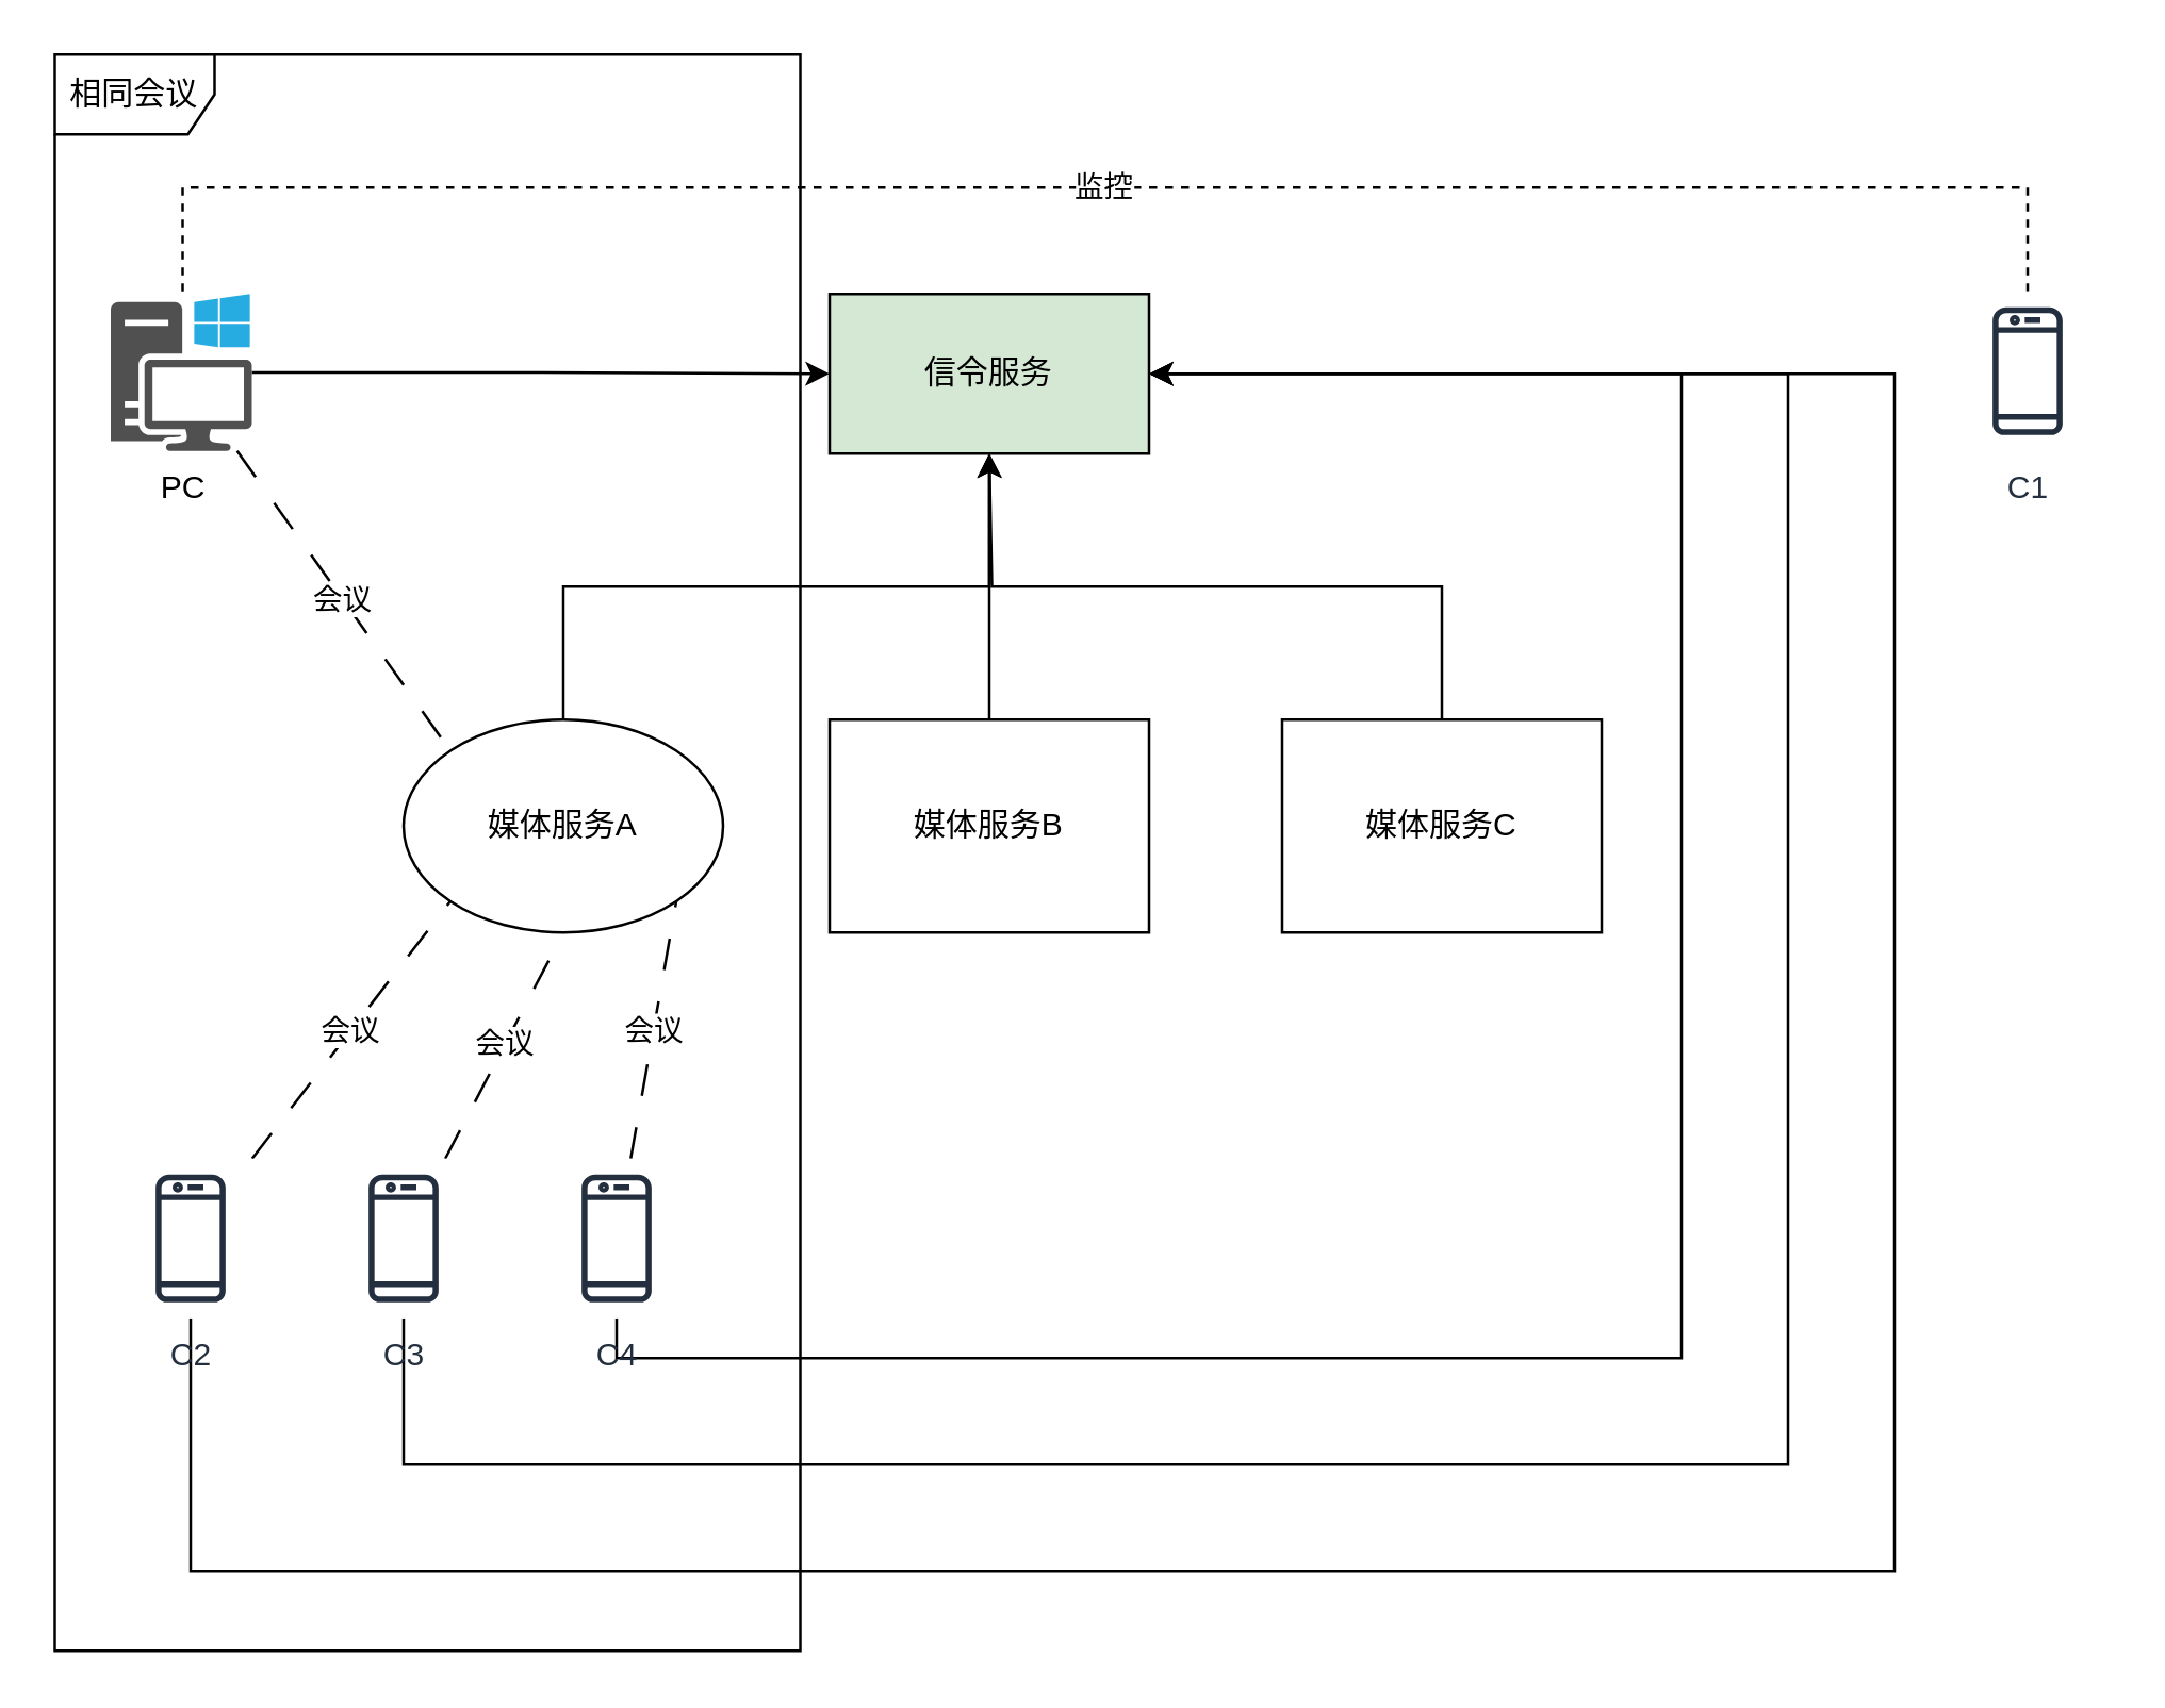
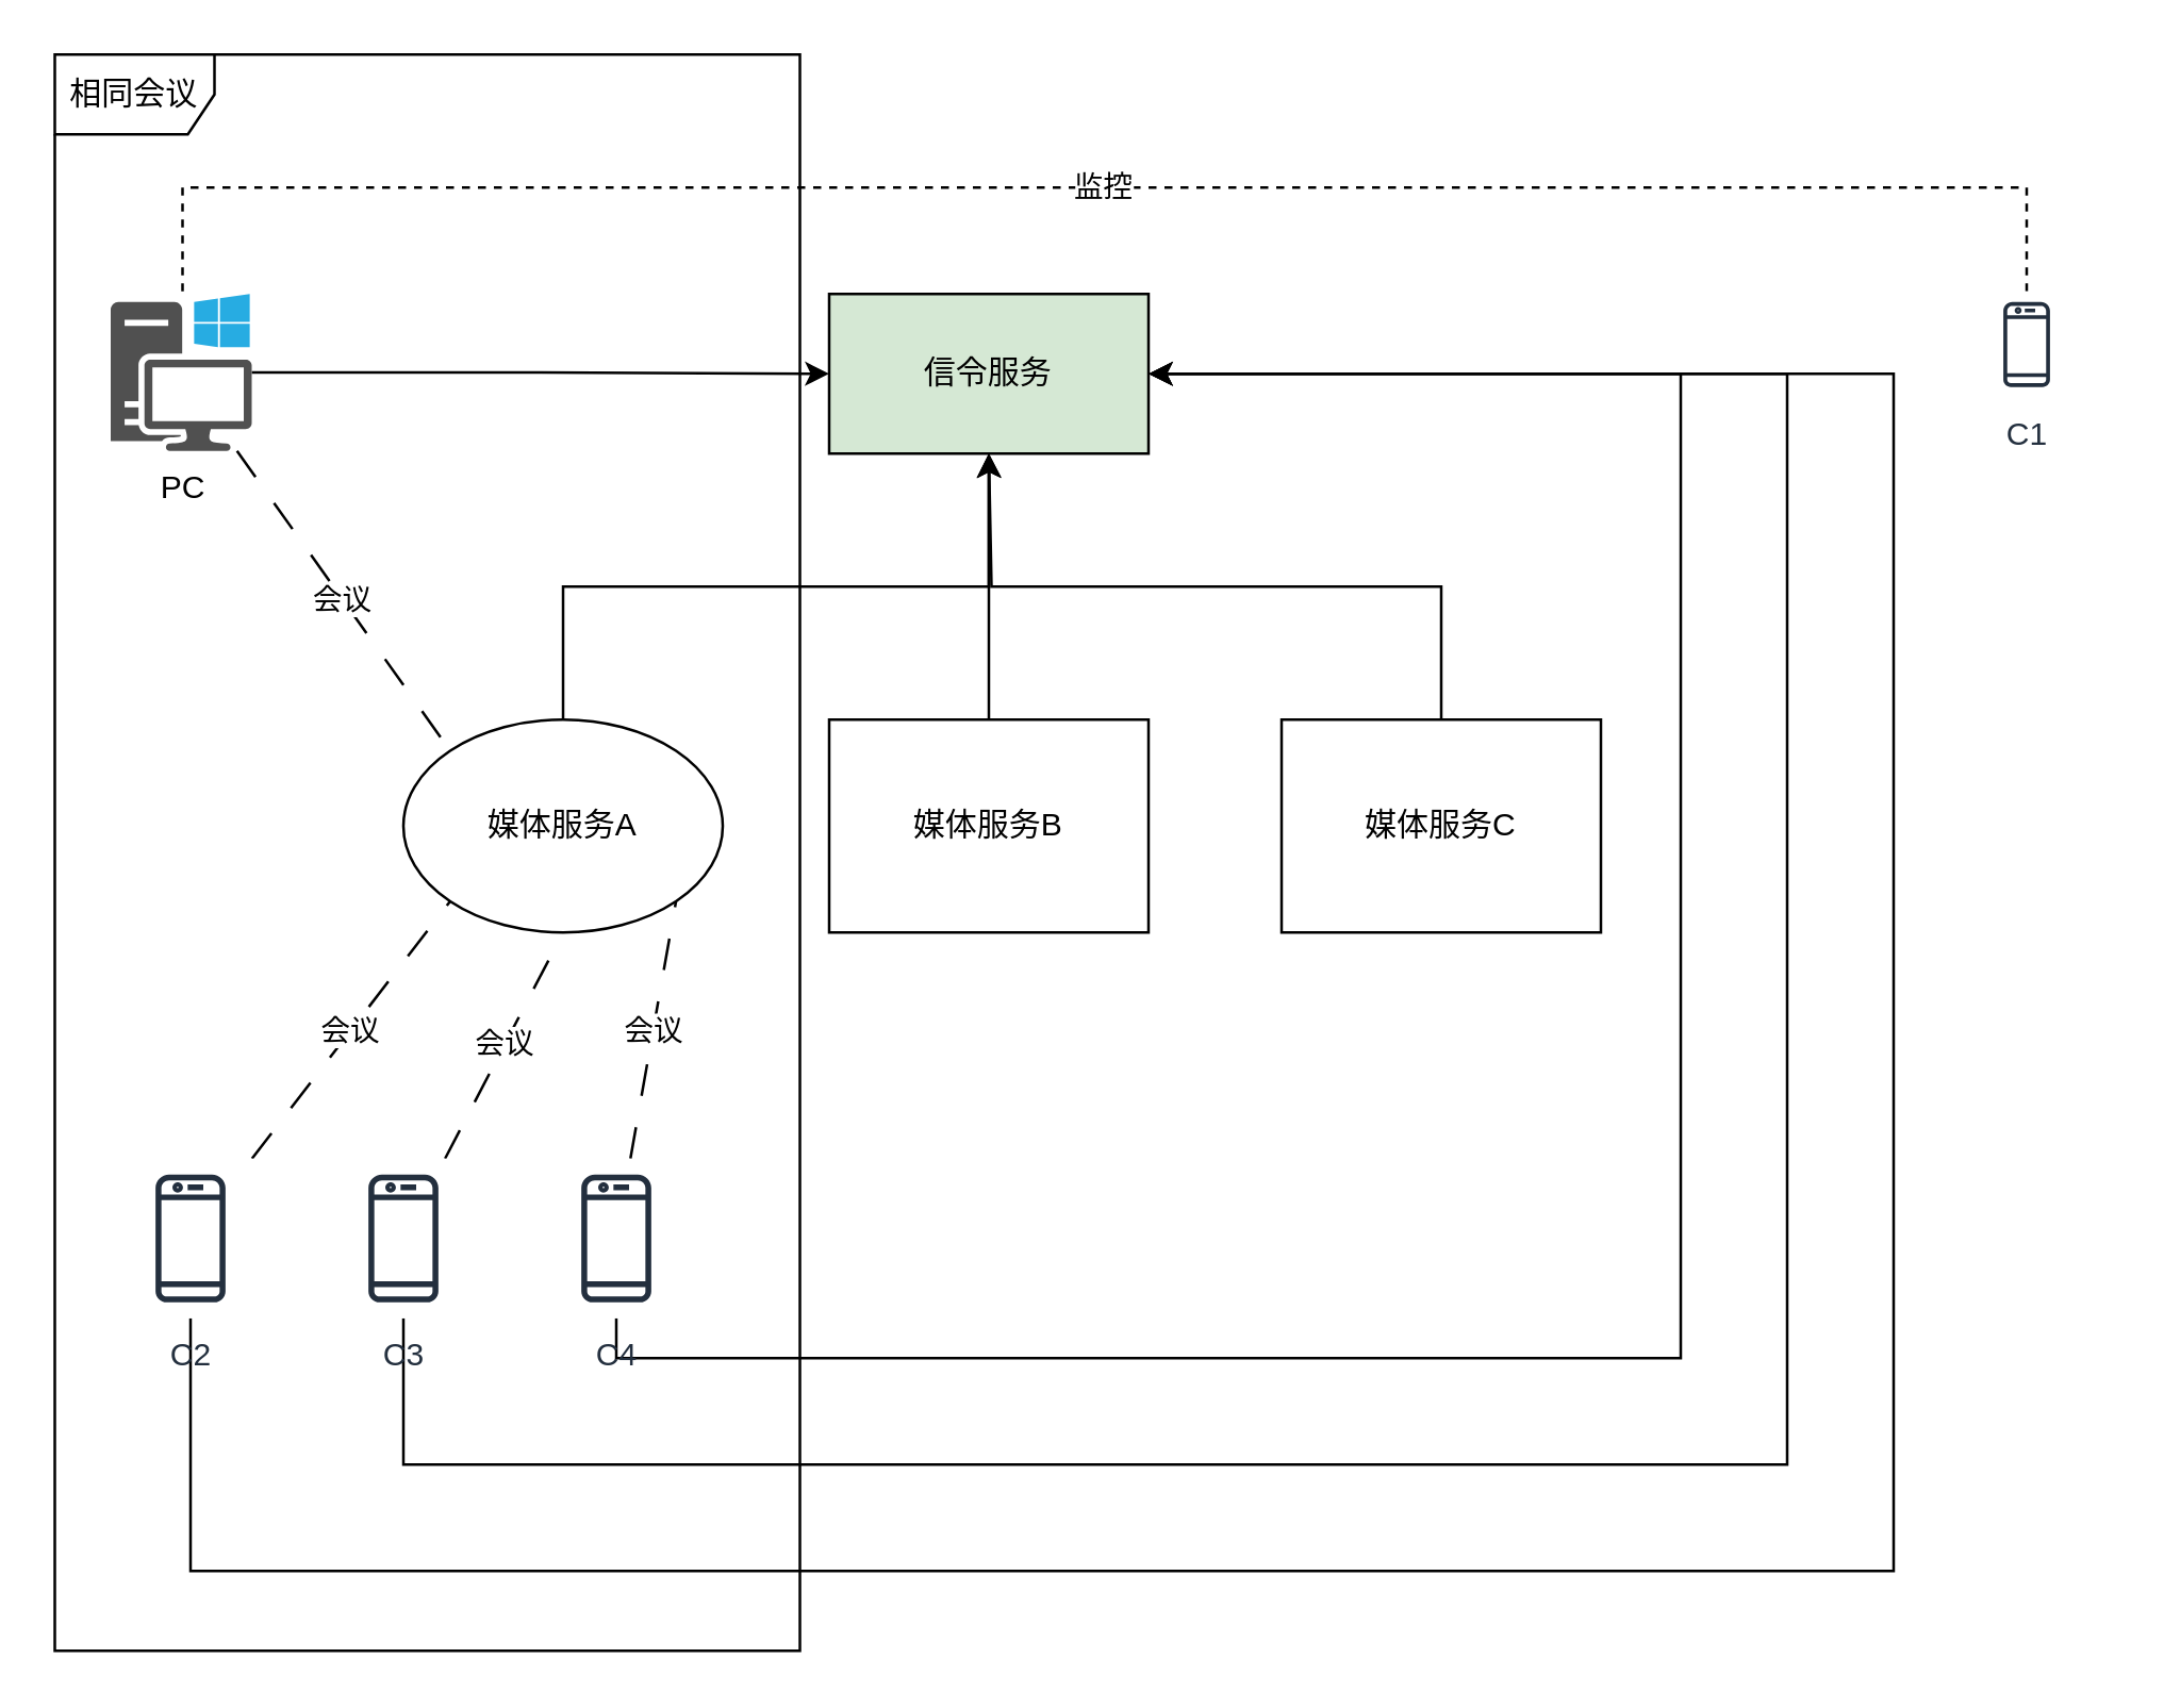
  <mxCell id="0" />
  <mxCell id="1" parent="0" />
  <mxCell id="2" value="信令服务" style="rounded=0;whiteSpace=wrap;html=1;fillColor=#d5e8d4;" parent="1" vertex="1"><mxGeometry x="311" y="110" width="120" height="60" as="geometry" /></mxCell>
  <mxCell id="3" style="edgeStyle=orthogonalEdgeStyle;rounded=0;orthogonalLoop=1;jettySize=auto;html=1;exitX=0.5;exitY=0;exitDx=0;exitDy=0;entryX=0.5;entryY=1;entryDx=0;entryDy=0;" parent="1" source="4" target="2" edge="1"><mxGeometry relative="1" as="geometry" /></mxCell>
  <mxCell id="4" value="媒体服务A" style="ellipse;whiteSpace=wrap;html=1;" parent="1" vertex="1"><mxGeometry x="151" y="270" width="120" height="80" as="geometry" /></mxCell>
  <mxCell id="5" style="edgeStyle=orthogonalEdgeStyle;rounded=0;orthogonalLoop=1;jettySize=auto;html=1;exitX=0.5;exitY=0;exitDx=0;exitDy=0;" parent="1" source="6" edge="1"><mxGeometry relative="1" as="geometry"><mxPoint x="371" y="170" as="targetPoint" /></mxGeometry></mxCell>
  <mxCell id="6" value="媒体服务B" style="whiteSpace=wrap;html=1;rounded=0;" parent="1" vertex="1"><mxGeometry x="311" y="270" width="120" height="80" as="geometry" /></mxCell>
  <mxCell id="7" style="edgeStyle=orthogonalEdgeStyle;rounded=0;orthogonalLoop=1;jettySize=auto;html=1;exitX=0.5;exitY=0;exitDx=0;exitDy=0;" parent="1" source="8" edge="1"><mxGeometry relative="1" as="geometry"><mxPoint x="371" y="170" as="targetPoint" /><Array as="points"><mxPoint x="541" y="220" /><mxPoint x="372" y="220" /></Array></mxGeometry></mxCell>
  <mxCell id="8" value="媒体服务C" style="whiteSpace=wrap;html=1;rounded=0;" parent="1" vertex="1"><mxGeometry x="481" y="270" width="120" height="80" as="geometry" /></mxCell>
  <mxCell id="9" value="监控" style="edgeStyle=orthogonalEdgeStyle;rounded=0;orthogonalLoop=1;jettySize=auto;html=1;dashed=1;endArrow=none;endFill=0;" parent="1" source="10" target="13" edge="1"><mxGeometry relative="1" as="geometry"><Array as="points"><mxPoint x="761" y="70" /><mxPoint x="68" y="70" /></Array></mxGeometry></mxCell>
- <mxCell id="10" value="C1" style="sketch=0;outlineConnect=0;fontColor=#232F3E;gradientColor=none;strokeColor=#232F3E;fillColor=#ffffff;dashed=0;verticalLabelPosition=bottom;verticalAlign=top;align=center;html=1;fontSize=12;fontStyle=0;aspect=fixed;shape=mxgraph.aws4.resourceIcon;resIcon=mxgraph.aws4.mobile_client;" parent="1" vertex="1"><mxGeometry x="731" y="109" width="60" height="60" as="geometry" /></mxCell>
+ <mxCell id="10" value="C1" style="sketch=0;outlineConnect=0;fontColor=#232F3E;gradientColor=none;strokeColor=#232F3E;fillColor=#ffffff;dashed=0;verticalLabelPosition=bottom;verticalAlign=top;align=center;html=1;fontSize=12;fontStyle=0;aspect=fixed;shape=mxgraph.aws4.resourceIcon;resIcon=mxgraph.aws4.mobile_client;" parent="1" vertex="1"><mxGeometry x="731" y="109" width="60" height="40" as="geometry" /></mxCell>
  <mxCell id="11" style="edgeStyle=orthogonalEdgeStyle;rounded=0;orthogonalLoop=1;jettySize=auto;html=1;entryX=0;entryY=0.5;entryDx=0;entryDy=0;" parent="1" source="13" target="2" edge="1"><mxGeometry relative="1" as="geometry" /></mxCell>
  <mxCell id="12" value="会议" style="rounded=0;orthogonalLoop=1;jettySize=auto;html=1;entryX=0;entryY=0;entryDx=0;entryDy=0;dashed=1;endArrow=none;endFill=0;dashPattern=12 12;" parent="1" source="13" target="4" edge="1"><mxGeometry relative="1" as="geometry" /></mxCell>
  <mxCell id="13" value="PC" style="sketch=0;pointerEvents=1;shadow=0;dashed=0;html=1;strokeColor=none;fillColor=#505050;labelPosition=center;verticalLabelPosition=bottom;verticalAlign=top;outlineConnect=0;align=center;shape=mxgraph.office.devices.workstation_pc;" parent="1" vertex="1"><mxGeometry x="41" y="110" width="53" height="59" as="geometry" /></mxCell>
  <mxCell id="14" style="edgeStyle=orthogonalEdgeStyle;rounded=0;orthogonalLoop=1;jettySize=auto;html=1;entryX=1;entryY=0.5;entryDx=0;entryDy=0;" parent="1" source="16" target="2" edge="1"><mxGeometry relative="1" as="geometry"><Array as="points"><mxPoint x="71" y="590" /><mxPoint x="711" y="590" /><mxPoint x="711" y="140" /></Array></mxGeometry></mxCell>
  <mxCell id="15" value="会议" style="rounded=0;orthogonalLoop=1;jettySize=auto;html=1;entryX=0;entryY=1;entryDx=0;entryDy=0;dashed=1;endArrow=none;endFill=0;dashPattern=12 12;" parent="1" source="16" target="4" edge="1"><mxGeometry relative="1" as="geometry" /></mxCell>
  <mxCell id="16" value="C2" style="sketch=0;outlineConnect=0;fontColor=#232F3E;gradientColor=none;strokeColor=#232F3E;fillColor=#ffffff;dashed=0;verticalLabelPosition=bottom;verticalAlign=top;align=center;html=1;fontSize=12;fontStyle=0;aspect=fixed;shape=mxgraph.aws4.resourceIcon;resIcon=mxgraph.aws4.mobile_client;" parent="1" vertex="1"><mxGeometry x="41" y="435" width="60" height="60" as="geometry" /></mxCell>
  <mxCell id="17" style="edgeStyle=orthogonalEdgeStyle;rounded=0;orthogonalLoop=1;jettySize=auto;html=1;entryX=1;entryY=0.5;entryDx=0;entryDy=0;" parent="1" source="19" target="2" edge="1"><mxGeometry relative="1" as="geometry"><Array as="points"><mxPoint x="151" y="550" /><mxPoint x="671" y="550" /><mxPoint x="671" y="140" /></Array></mxGeometry></mxCell>
  <mxCell id="18" value="会议" style="rounded=0;orthogonalLoop=1;jettySize=auto;html=1;entryX=0.5;entryY=1;entryDx=0;entryDy=0;dashed=1;endArrow=none;endFill=0;dashPattern=12 12;" parent="1" source="19" target="4" edge="1"><mxGeometry relative="1" as="geometry" /></mxCell>
  <mxCell id="19" value="C3" style="sketch=0;outlineConnect=0;fontColor=#232F3E;gradientColor=none;strokeColor=#232F3E;fillColor=#ffffff;dashed=0;verticalLabelPosition=bottom;verticalAlign=top;align=center;html=1;fontSize=12;fontStyle=0;aspect=fixed;shape=mxgraph.aws4.resourceIcon;resIcon=mxgraph.aws4.mobile_client;" parent="1" vertex="1"><mxGeometry x="121" y="435" width="60" height="60" as="geometry" /></mxCell>
  <mxCell id="20" style="edgeStyle=orthogonalEdgeStyle;rounded=0;orthogonalLoop=1;jettySize=auto;html=1;entryX=1;entryY=0.5;entryDx=0;entryDy=0;" parent="1" source="22" target="2" edge="1"><mxGeometry relative="1" as="geometry"><Array as="points"><mxPoint x="231" y="510" /><mxPoint x="631" y="510" /><mxPoint x="631" y="140" /></Array></mxGeometry></mxCell>
  <mxCell id="21" value="会议" style="rounded=0;orthogonalLoop=1;jettySize=auto;html=1;entryX=1;entryY=1;entryDx=0;entryDy=0;dashed=1;endArrow=none;endFill=0;dashPattern=12 12;" parent="1" source="22" target="4" edge="1"><mxGeometry relative="1" as="geometry" /></mxCell>
  <mxCell id="22" value="C4" style="sketch=0;outlineConnect=0;fontColor=#232F3E;gradientColor=none;strokeColor=#232F3E;fillColor=#ffffff;dashed=0;verticalLabelPosition=bottom;verticalAlign=top;align=center;html=1;fontSize=12;fontStyle=0;aspect=fixed;shape=mxgraph.aws4.resourceIcon;resIcon=mxgraph.aws4.mobile_client;" parent="1" vertex="1"><mxGeometry x="201" y="435" width="60" height="60" as="geometry" /></mxCell>
  <mxCell id="23" value="相同会议" style="shape=umlFrame;whiteSpace=wrap;html=1;pointerEvents=0;" parent="1" vertex="1"><mxGeometry x="20" y="20" width="280" height="600" as="geometry" /></mxCell>
